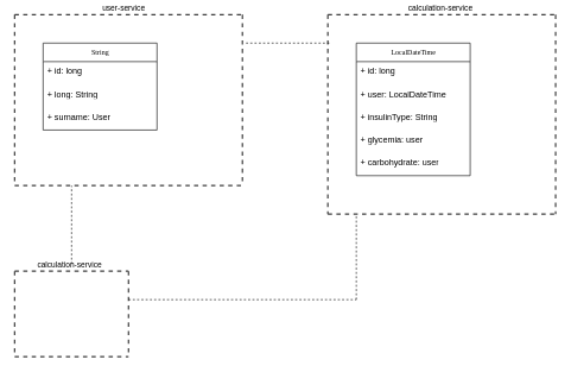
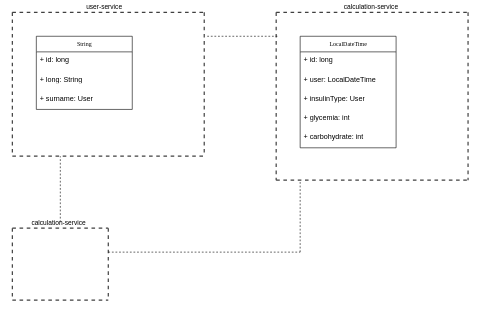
  <mxCell id="0" />
  <mxCell id="1" parent="0" />
  <mxCell id="2" value="String" style="swimlane;html=1;fontStyle=0;childLayout=stackLayout;horizontal=1;startSize=26;fillColor=none;horizontalStack=0;resizeParent=1;resizeLast=0;collapsible=1;marginBottom=0;swimlaneFillColor=#ffffff;rounded=0;shadow=0;comic=0;labelBackgroundColor=none;strokeWidth=1;fontFamily=Verdana;fontSize=10;align=center;" parent="1" vertex="1"><mxGeometry x="60" y="60" width="160" height="122" as="geometry" /></mxCell>
  <mxCell id="3" value="+ id: long" style="text;html=1;strokeColor=none;fillColor=none;align=left;verticalAlign=top;spacingLeft=4;spacingRight=4;whiteSpace=wrap;overflow=hidden;rotatable=0;points=[[0,0.5],[1,0.5]];portConstraint=eastwest;" vertex="1" parent="2"><mxGeometry y="26" width="160" height="32" as="geometry" /></mxCell>
  <mxCell id="4" value="+ long: String" style="text;html=1;strokeColor=none;fillColor=none;align=left;verticalAlign=top;spacingLeft=4;spacingRight=4;whiteSpace=wrap;overflow=hidden;rotatable=0;points=[[0,0.5],[1,0.5]];portConstraint=eastwest;" vertex="1" parent="2"><mxGeometry y="58" width="160" height="32" as="geometry" /></mxCell>
  <mxCell id="5" value="+ surname: User" style="text;html=1;strokeColor=none;fillColor=none;align=left;verticalAlign=top;spacingLeft=4;spacingRight=4;whiteSpace=wrap;overflow=hidden;rotatable=0;points=[[0,0.5],[1,0.5]];portConstraint=eastwest;" vertex="1" parent="2"><mxGeometry y="90" width="160" height="32" as="geometry" /></mxCell>
  <mxCell id="6" value="LocalDateTime" style="swimlane;html=1;fontStyle=0;childLayout=stackLayout;horizontal=1;startSize=26;fillColor=none;horizontalStack=0;resizeParent=1;resizeLast=0;collapsible=1;marginBottom=0;swimlaneFillColor=#ffffff;rounded=0;shadow=0;comic=0;labelBackgroundColor=none;strokeWidth=1;fontFamily=Verdana;fontSize=10;align=center;" vertex="1" parent="1"><mxGeometry x="500" y="60" width="160" height="186" as="geometry" /></mxCell>
  <mxCell id="7" value="+ id: long" style="text;html=1;strokeColor=none;fillColor=none;align=left;verticalAlign=top;spacingLeft=4;spacingRight=4;whiteSpace=wrap;overflow=hidden;rotatable=0;points=[[0,0.5],[1,0.5]];portConstraint=eastwest;" vertex="1" parent="6"><mxGeometry y="26" width="160" height="32" as="geometry" /></mxCell>
  <mxCell id="8" value="+ user: LocalDateTime" style="text;html=1;strokeColor=none;fillColor=none;align=left;verticalAlign=top;spacingLeft=4;spacingRight=4;whiteSpace=wrap;overflow=hidden;rotatable=0;points=[[0,0.5],[1,0.5]];portConstraint=eastwest;" vertex="1" parent="6"><mxGeometry y="58" width="160" height="32" as="geometry" /></mxCell>
- <mxCell id="9" value="+ insulinType: String" style="text;html=1;strokeColor=none;fillColor=none;align=left;verticalAlign=top;spacingLeft=4;spacingRight=4;whiteSpace=wrap;overflow=hidden;rotatable=0;points=[[0,0.5],[1,0.5]];portConstraint=eastwest;" vertex="1" parent="6"><mxGeometry y="90" width="160" height="32" as="geometry" /></mxCell>
- <mxCell id="10" value="+ glycemia: user" style="text;html=1;strokeColor=none;fillColor=none;align=left;verticalAlign=top;spacingLeft=4;spacingRight=4;whiteSpace=wrap;overflow=hidden;rotatable=0;points=[[0,0.5],[1,0.5]];portConstraint=eastwest;" vertex="1" parent="6"><mxGeometry y="122" width="160" height="32" as="geometry" /></mxCell>
- <mxCell id="11" value="+ carbohydrate: user" style="text;html=1;strokeColor=none;fillColor=none;align=left;verticalAlign=top;spacingLeft=4;spacingRight=4;whiteSpace=wrap;overflow=hidden;rotatable=0;points=[[0,0.5],[1,0.5]];portConstraint=eastwest;" vertex="1" parent="6"><mxGeometry y="154" width="160" height="32" as="geometry" /></mxCell>
+ <mxCell id="9" value="+ insulinType: User" style="text;html=1;strokeColor=none;fillColor=none;align=left;verticalAlign=top;spacingLeft=4;spacingRight=4;whiteSpace=wrap;overflow=hidden;rotatable=0;points=[[0,0.5],[1,0.5]];portConstraint=eastwest;" vertex="1" parent="6"><mxGeometry y="90" width="160" height="32" as="geometry" /></mxCell>
+ <mxCell id="10" value="+ glycemia: int" style="text;html=1;strokeColor=none;fillColor=none;align=left;verticalAlign=top;spacingLeft=4;spacingRight=4;whiteSpace=wrap;overflow=hidden;rotatable=0;points=[[0,0.5],[1,0.5]];portConstraint=eastwest;" vertex="1" parent="6"><mxGeometry y="122" width="160" height="32" as="geometry" /></mxCell>
+ <mxCell id="11" value="+ carbohydrate: int" style="text;html=1;strokeColor=none;fillColor=none;align=left;verticalAlign=top;spacingLeft=4;spacingRight=4;whiteSpace=wrap;overflow=hidden;rotatable=0;points=[[0,0.5],[1,0.5]];portConstraint=eastwest;" vertex="1" parent="6"><mxGeometry y="154" width="160" height="32" as="geometry" /></mxCell>
  <mxCell id="12" value="" style="edgeStyle=none;rounded=0;html=1;jettySize=auto;orthogonalLoop=1;strokeColor=#404040;strokeWidth=2;fontColor=#000000;jumpStyle=none;endArrow=none;endFill=0;startArrow=none;dashed=1;" edge="1" parent="1"><mxGeometry width="100" relative="1" as="geometry"><mxPoint x="20" as="sourcePoint" y="20" /><mxPoint x="340" as="targetPoint" y="20" /></mxGeometry></mxCell>
  <mxCell id="13" value="user-service" style="edgeLabel;html=1;align=center;verticalAlign=middle;resizable=0;points=[];" vertex="1" connectable="0" parent="12"><mxGeometry x="-0.05" y="1" relative="1" as="geometry"><mxPoint y="-9" as="offset" /></mxGeometry></mxCell>
  <mxCell id="14" value="" style="edgeStyle=none;rounded=0;html=1;jettySize=auto;orthogonalLoop=1;strokeColor=#404040;strokeWidth=2;fontColor=#000000;jumpStyle=none;endArrow=none;endFill=0;startArrow=none;dashed=1;" edge="1" parent="1"><mxGeometry width="100" relative="1" as="geometry"><mxPoint x="20" y="260" as="sourcePoint" /><mxPoint x="340" y="260" as="targetPoint" /><Array as="points"><mxPoint x="100" y="260" /><mxPoint x="180" y="260" /></Array></mxGeometry></mxCell>
  <mxCell id="15" value="" style="edgeStyle=none;rounded=0;html=1;jettySize=auto;orthogonalLoop=1;strokeColor=#404040;strokeWidth=2;fontColor=#000000;jumpStyle=none;endArrow=none;endFill=0;startArrow=none;dashed=1;" edge="1" parent="1"><mxGeometry width="100" relative="1" as="geometry"><mxPoint x="340" as="sourcePoint" y="20" /><mxPoint x="340" y="260" as="targetPoint" /></mxGeometry></mxCell>
  <mxCell id="16" value="" style="edgeStyle=none;rounded=0;html=1;jettySize=auto;orthogonalLoop=1;strokeColor=#404040;strokeWidth=2;fontColor=#000000;jumpStyle=none;endArrow=none;endFill=0;startArrow=none;dashed=1;" edge="1" parent="1"><mxGeometry width="100" relative="1" as="geometry"><mxPoint x="20" as="sourcePoint" y="20" /><mxPoint x="20" y="260" as="targetPoint" /></mxGeometry></mxCell>
  <mxCell id="17" value="" style="edgeStyle=none;rounded=0;html=1;jettySize=auto;orthogonalLoop=1;strokeColor=#404040;strokeWidth=2;fontColor=#000000;jumpStyle=none;endArrow=none;endFill=0;startArrow=none;dashed=1;" edge="1" parent="1"><mxGeometry width="100" relative="1" as="geometry"><mxPoint x="460" as="sourcePoint" y="20" /><mxPoint x="780" as="targetPoint" y="20" /></mxGeometry></mxCell>
  <mxCell id="18" value="calculation-service" style="edgeLabel;html=1;align=center;verticalAlign=middle;resizable=0;points=[];" vertex="1" connectable="0" parent="17"><mxGeometry x="-0.019" y="6" relative="1" as="geometry"><mxPoint y="-4" as="offset" /></mxGeometry></mxCell>
  <mxCell id="19" value="" style="edgeStyle=none;rounded=0;html=1;jettySize=auto;orthogonalLoop=1;strokeColor=#404040;strokeWidth=2;fontColor=#000000;jumpStyle=none;endArrow=none;endFill=0;startArrow=none;dashed=1;" edge="1" parent="1"><mxGeometry width="100" relative="1" as="geometry"><mxPoint x="460" y="300" as="sourcePoint" /><mxPoint x="780" y="300" as="targetPoint" /></mxGeometry></mxCell>
  <mxCell id="20" value="" style="edgeStyle=none;rounded=0;html=1;jettySize=auto;orthogonalLoop=1;strokeColor=#404040;strokeWidth=2;fontColor=#000000;jumpStyle=none;endArrow=none;endFill=0;startArrow=none;dashed=1;" edge="1" parent="1"><mxGeometry width="100" relative="1" as="geometry"><mxPoint x="780" as="sourcePoint" y="20" /><mxPoint x="780" y="300" as="targetPoint" /></mxGeometry></mxCell>
  <mxCell id="21" value="" style="edgeStyle=none;rounded=0;html=1;jettySize=auto;orthogonalLoop=1;strokeColor=#404040;strokeWidth=2;fontColor=#000000;jumpStyle=none;endArrow=none;endFill=0;startArrow=none;dashed=1;" edge="1" parent="1"><mxGeometry width="100" relative="1" as="geometry"><mxPoint x="460" as="sourcePoint" y="20" /><mxPoint x="460" y="300" as="targetPoint" /></mxGeometry></mxCell>
  <mxCell id="22" value="" style="edgeStyle=none;rounded=0;html=1;jettySize=auto;orthogonalLoop=1;strokeColor=#404040;strokeWidth=2;fontColor=#000000;jumpStyle=none;endArrow=none;endFill=0;startArrow=none;dashed=1;" edge="1" parent="1"><mxGeometry width="100" relative="1" as="geometry"><mxPoint x="20" y="380" as="sourcePoint" /><mxPoint x="180" y="380" as="targetPoint" /></mxGeometry></mxCell>
  <mxCell id="23" value="calculation-service" style="edgeLabel;html=1;align=center;verticalAlign=middle;resizable=0;points=[];" vertex="1" connectable="0" parent="22"><mxGeometry x="-0.05" y="1" relative="1" as="geometry"><mxPoint y="-9" as="offset" /></mxGeometry></mxCell>
  <mxCell id="24" value="" style="edgeStyle=none;rounded=0;html=1;jettySize=auto;orthogonalLoop=1;strokeColor=#404040;strokeWidth=2;fontColor=#000000;jumpStyle=none;endArrow=none;endFill=0;startArrow=none;dashed=1;" edge="1" parent="1"><mxGeometry width="100" relative="1" as="geometry"><mxPoint x="20" y="500" as="sourcePoint" /><mxPoint x="180" y="500" as="targetPoint" /></mxGeometry></mxCell>
  <mxCell id="25" value="" style="edgeStyle=none;rounded=0;html=1;jettySize=auto;orthogonalLoop=1;strokeColor=#404040;strokeWidth=2;fontColor=#000000;jumpStyle=none;endArrow=none;endFill=0;startArrow=none;dashed=1;" edge="1" parent="1"><mxGeometry width="100" relative="1" as="geometry"><mxPoint x="180" y="380" as="sourcePoint" /><mxPoint x="180" y="500" as="targetPoint" /><Array as="points"><mxPoint x="180" y="440" /></Array></mxGeometry></mxCell>
  <mxCell id="26" value="" style="edgeStyle=none;rounded=0;html=1;jettySize=auto;orthogonalLoop=1;strokeColor=#404040;strokeWidth=2;fontColor=#000000;jumpStyle=none;endArrow=none;endFill=0;startArrow=none;dashed=1;" edge="1" parent="1"><mxGeometry width="100" relative="1" as="geometry"><mxPoint x="20" y="380" as="sourcePoint" /><mxPoint x="20" y="500" as="targetPoint" /></mxGeometry></mxCell>
  <mxCell id="27" value="" style="endArrow=none;dashed=1;html=1;rounded=0;" edge="1" parent="1"><mxGeometry width="50" height="50" relative="1" as="geometry"><mxPoint x="100" y="370" as="sourcePoint" /><mxPoint x="100" y="260" as="targetPoint" /></mxGeometry></mxCell>
  <mxCell id="28" value="" style="endArrow=none;dashed=1;html=1;rounded=0;" edge="1" parent="1"><mxGeometry width="50" height="50" relative="1" as="geometry"><mxPoint x="500" y="420" as="sourcePoint" /><mxPoint x="500" y="300" as="targetPoint" /></mxGeometry></mxCell>
  <mxCell id="29" value="" style="endArrow=none;dashed=1;html=1;rounded=0;" edge="1" parent="1"><mxGeometry width="50" height="50" relative="1" as="geometry"><mxPoint x="180" y="420" as="sourcePoint" /><mxPoint x="500" y="420" as="targetPoint" /></mxGeometry></mxCell>
  <mxCell id="30" value="" style="endArrow=none;dashed=1;html=1;rounded=0;" edge="1" parent="1"><mxGeometry width="50" height="50" relative="1" as="geometry"><mxPoint x="345" y="60" as="sourcePoint" /><mxPoint x="465" y="60" as="targetPoint" /></mxGeometry></mxCell>
